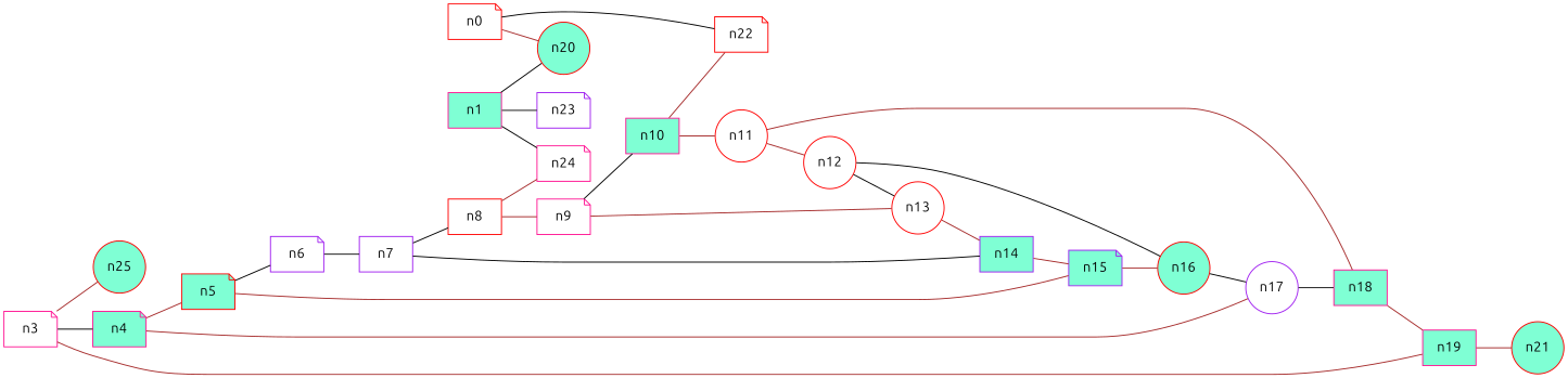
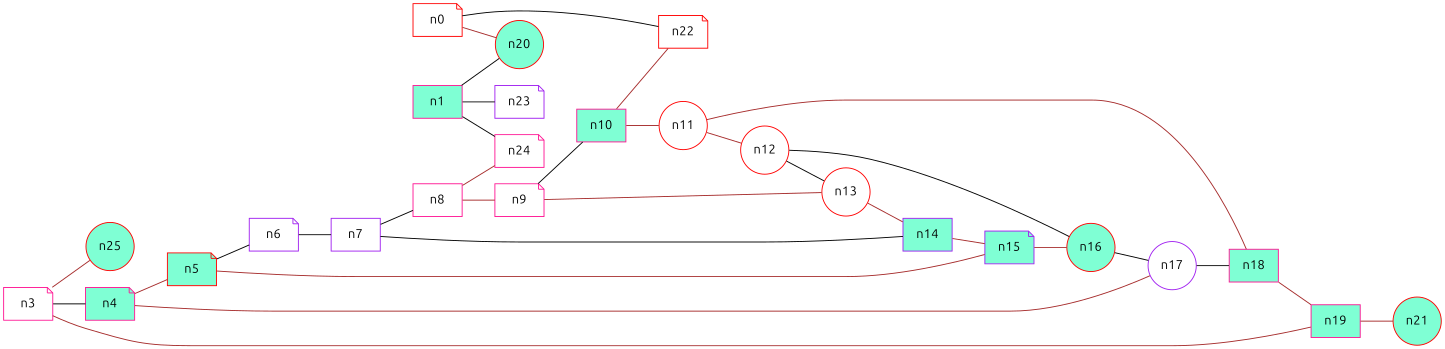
  strict graph {
    edge_default="{}"
    fontname=Ubuntu
    node_default="{}"
    rankdir=LR
    node [color=red fillcolor=white fontname=Ubuntu shape=note style=filled]
    edge [color=brown fontname=Ubuntu]
    n0 [dim3pos="0.13525571891842533,0.9127902976883375,0.3853826188943868"]
    n20 [dim3pos="-0.2762960352407341,0.5925232040708647,0.7566880159932807" fillcolor=aquamarine shape=circle]
    n22 [dim3pos="0.13872292112519383,0.9741158398431048,-0.178477678495816"]
    n21 [dim3pos="0.578405015892522,0.40159531156270095,0.7100484795570148" fillcolor=aquamarine shape=circle]
    n1 [color=deeppink dim3pos="-0.13629296886421402,0.1561264870022088,0.9782886826977646" fillcolor=aquamarine shape=box]
    n23 [color=purple dim3pos="-0.09281946342705844,0.2305281622427759,-0.9686285736143041"]
    n24 [color=deeppink dim3pos="-0.09235236914542044,0.02747207684300609,0.995347338825578"]
    n6 [color=purple dim3pos="0.644971438161253,-0.7001920883591922,0.3061745961953707"]
    n7 [color=purple dim3pos="0.6911072316399925,0.16436178197472792,0.7038153159750061" shape=box]
    n25 [dim3pos="0.25155777420824676,0.37651112867264863,-0.891604203792827" fillcolor=aquamarine shape=circle]
-   n8 [dim3pos="-0.13066267216226465,-0.031464914482406035,-0.9909274571127956" shape=box]
+   n8 [color=deeppink dim3pos="-0.13066267216226465,-0.031464914482406035,-0.9909274571127956" shape=box]
    n14 [color=purple dim3pos="-0.3458694731305155,-0.5310253368077406,-0.7735543931907086" fillcolor=aquamarine shape=box]
    n3 [color=deeppink dim3pos="0.21653865628513114,0.09123408735985203,-0.9720017240920125"]
    n4 [color=deeppink dim3pos="-0.6003779627274074,0.04880345389427115,0.7982258607432344" fillcolor=aquamarine]
    n19 [color=deeppink dim3pos="-0.3368115717965721,-0.05154730326121564,-0.9401600079935429" fillcolor=aquamarine shape=box]
    n5 [dim3pos="0.8926835524989281,-0.32399242759566943,-0.31328099520806957" fillcolor=aquamarine]
    n17 [color=purple dim3pos="0.2000248602693233,-0.11988666986447008,-0.9724285277916549" shape=circle]
    n15 [color=purple dim3pos="-0.1386723697238712,0.7779669931447407,0.6128110079400474" fillcolor=aquamarine]
    n18 [color=deeppink dim3pos="0.29150042119959035,-0.16346576783450342,0.9425001046083431" fillcolor=aquamarine shape=box]
    n16 [dim3pos="-0.17797614637132309,0.34556455000522995,0.9213629214932063" fillcolor=aquamarine shape=circle]
    n9 [color=deeppink dim3pos="-0.21231418080484546,-0.19218222798132933,0.9581172578955562"]
    n10 [color=deeppink dim3pos="-0.2522700586212474,-0.679060328024422,0.6893742731104757" fillcolor=aquamarine shape=box]
    n13 [dim3pos="0.04989848498965636,0.10649365367535335,0.9930605434325799" shape=circle]
    n11 [dim3pos="-0.1958327465096556,0.4696323785130586,-0.8608687266050802" shape=circle]
    n12 [dim3pos="-0.004219306051890394,0.03687707783521643,-0.9993109018652683" shape=circle]
    n0 -- n20
    n0 -- n22 [color=black]
    n1 -- n20 [color=black]
    n1 -- n23 [color=black]
    n1 -- n24 [color=black]
    n6 -- n7 [color=black]
    n7 -- n8 [color=black]
    n7 -- n14 [color=black]
    n8 -- n24
    n8 -- n9
    n14 -- n15
    n3 -- n25
    n3 -- n4 [color=black]
    n3 -- n19
    n4 -- n5
    n4 -- n17
    n19 -- n21
    n5 -- n6 [color=black]
    n5 -- n15
    n17 -- n18 [color=black]
    n15 -- n16
    n18 -- n19
    n16 -- n17 [color=black]
    n9 -- n10 [color=black]
    n9 -- n13
    n10 -- n22
    n10 -- n11
    n13 -- n14
    n11 -- n18
    n11 -- n12
    n12 -- n16 [color=black]
    n12 -- n13 [color=black]
  }
